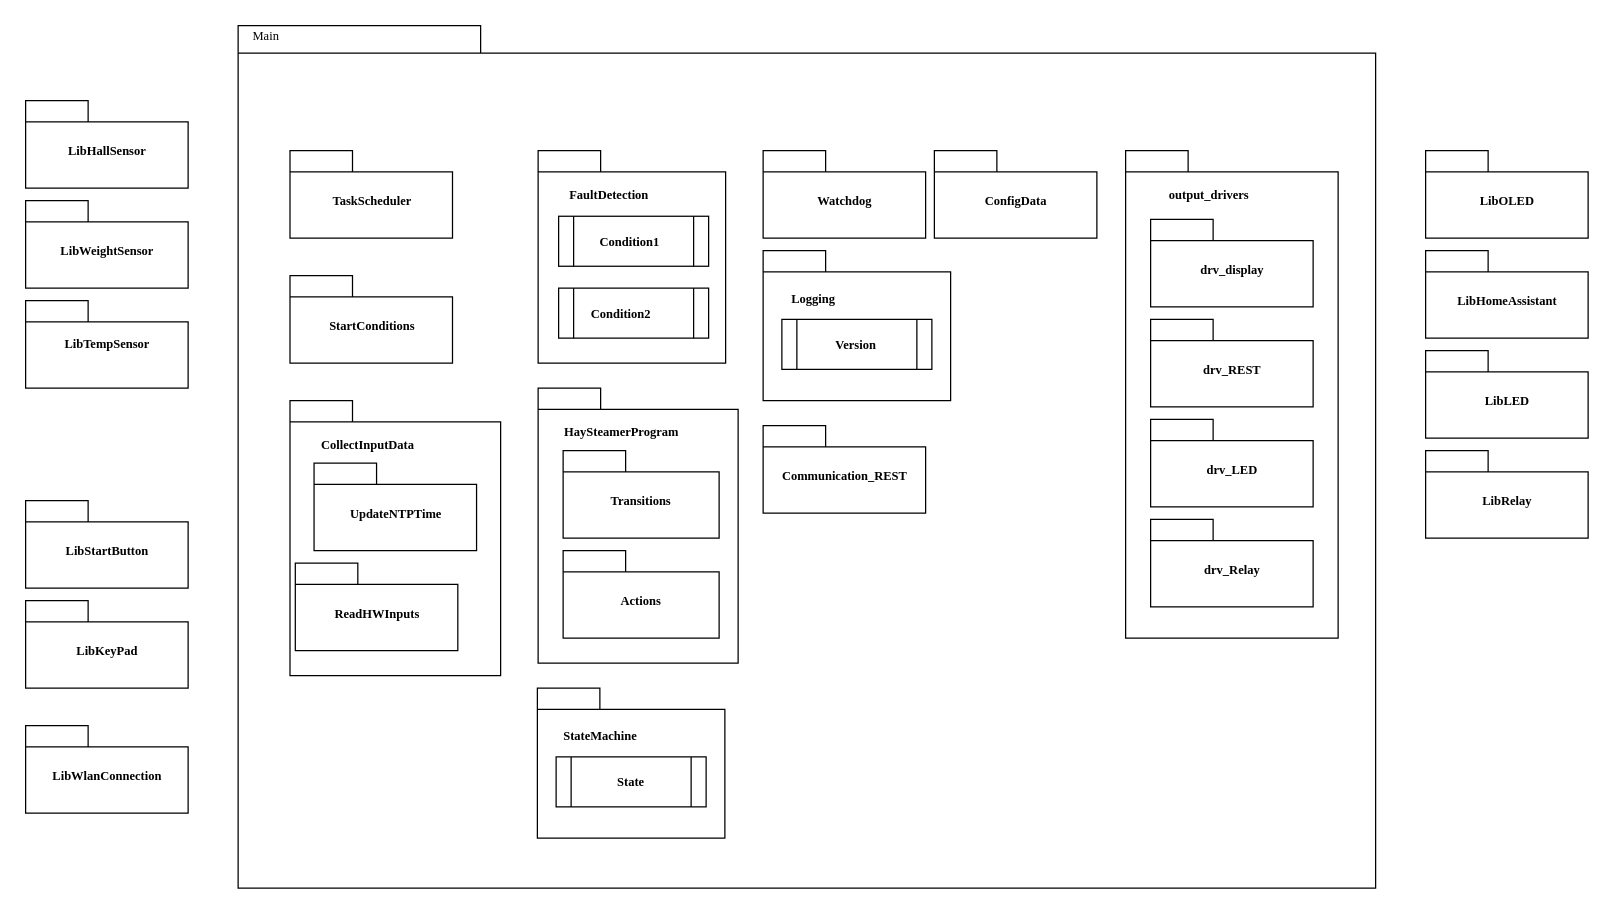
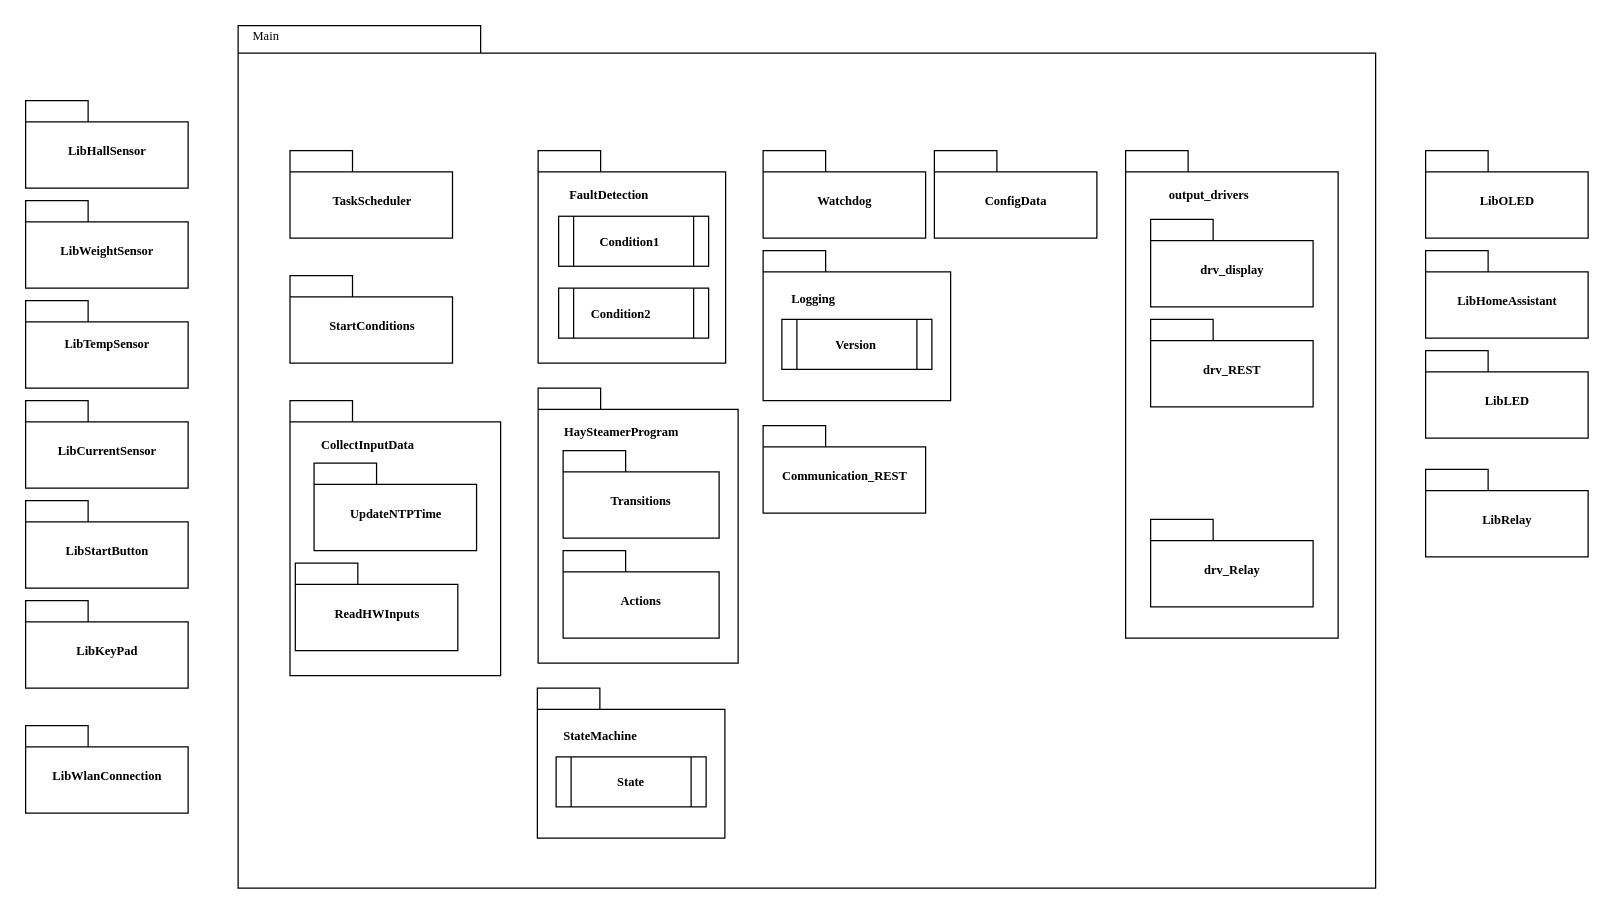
  <mxCell id="0" />
  <mxCell id="1" parent="0" />
  <mxCell id="2" value="" style="shape=folder;fontStyle=1;spacingTop=10;tabWidth=194;tabHeight=22;tabPosition=left;html=1;rounded=0;shadow=0;comic=0;labelBackgroundColor=none;strokeWidth=1;fillColor=none;fontFamily=Verdana;fontSize=10;align=center;fillOpacity=0;container=0;" parent="1" vertex="1"><mxGeometry x="190" y="20" width="910" height="690" as="geometry" /></mxCell>
  <mxCell id="3" value="" style="shape=folder;fontStyle=1;spacingTop=10;tabWidth=50;tabHeight=17;tabPosition=left;html=1;rounded=0;shadow=0;comic=0;labelBackgroundColor=none;strokeWidth=1;fontFamily=Verdana;fontSize=10;align=center;" vertex="1" parent="1"><mxGeometry x="900" y="120" width="170" height="390" as="geometry" /></mxCell>
  <mxCell id="4" value="" style="group" parent="1" vertex="1" connectable="0"><mxGeometry x="231.5" y="120" width="130" height="70" as="geometry" /></mxCell>
  <mxCell id="5" value="TaskScheduler" style="shape=folder;fontStyle=1;spacingTop=10;tabWidth=50;tabHeight=17;tabPosition=left;html=1;rounded=0;shadow=0;comic=0;labelBackgroundColor=none;strokeWidth=1;fontFamily=Verdana;fontSize=10;align=center;" parent="4" vertex="1"><mxGeometry width="130" height="70" as="geometry" /></mxCell>
  <mxCell id="6" value="Main" style="text;html=1;align=left;verticalAlign=top;spacingTop=-4;fontSize=10;fontFamily=Verdana" parent="1" vertex="1"><mxGeometry x="200" y="20" width="130" height="20" as="geometry" /></mxCell>
  <mxCell id="7" value="" style="group" vertex="1" connectable="0" parent="1"><mxGeometry x="20" y="240" width="130" height="70" as="geometry" /></mxCell>
  <mxCell id="8" value="LibTempSensor&lt;div&gt;&lt;br&gt;&lt;/div&gt;" style="shape=folder;fontStyle=1;spacingTop=10;tabWidth=50;tabHeight=17;tabPosition=left;html=1;rounded=0;shadow=0;comic=0;labelBackgroundColor=none;strokeWidth=1;fontFamily=Verdana;fontSize=10;align=center;" vertex="1" parent="7"><mxGeometry width="130" height="70" as="geometry" /></mxCell>
  <mxCell id="9" value="&lt;div&gt;LibWlanConnection&lt;/div&gt;" style="shape=folder;fontStyle=1;spacingTop=10;tabWidth=50;tabHeight=17;tabPosition=left;html=1;rounded=0;shadow=0;comic=0;labelBackgroundColor=none;strokeWidth=1;fontFamily=Verdana;fontSize=10;align=center;" vertex="1" parent="1"><mxGeometry x="20" y="580" width="130" height="70" as="geometry" /></mxCell>
  <mxCell id="10" value="LibStartButton" style="shape=folder;fontStyle=1;spacingTop=10;tabWidth=50;tabHeight=17;tabPosition=left;html=1;rounded=0;shadow=0;comic=0;labelBackgroundColor=none;strokeWidth=1;fontFamily=Verdana;fontSize=10;align=center;" vertex="1" parent="1"><mxGeometry x="20" y="400" width="130" height="70" as="geometry" /></mxCell>
  <mxCell id="11" value="&lt;div&gt;LibKeyPad&lt;/div&gt;" style="shape=folder;fontStyle=1;spacingTop=10;tabWidth=50;tabHeight=17;tabPosition=left;html=1;rounded=0;shadow=0;comic=0;labelBackgroundColor=none;strokeWidth=1;fontFamily=Verdana;fontSize=10;align=center;" vertex="1" parent="1"><mxGeometry x="20" y="480" width="130" height="70" as="geometry" /></mxCell>
  <mxCell id="12" value="&lt;div&gt;LibOLED&lt;/div&gt;" style="shape=folder;fontStyle=1;spacingTop=10;tabWidth=50;tabHeight=17;tabPosition=left;html=1;rounded=0;shadow=0;comic=0;labelBackgroundColor=none;strokeWidth=1;fontFamily=Verdana;fontSize=10;align=center;" vertex="1" parent="1"><mxGeometry x="1140" y="120" width="130" height="70" as="geometry" /></mxCell>
  <mxCell id="13" value="" style="group" vertex="1" connectable="0" parent="1"><mxGeometry x="20" y="320" width="130" height="70" as="geometry" /></mxCell>
+ <mxCell id="14" value="&lt;div&gt;LibCurrentSensor&lt;/div&gt;" style="shape=folder;fontStyle=1;spacingTop=10;tabWidth=50;tabHeight=17;tabPosition=left;html=1;rounded=0;shadow=0;comic=0;labelBackgroundColor=none;strokeWidth=1;fontFamily=Verdana;fontSize=10;align=center;" vertex="1" parent="13"><mxGeometry width="130" height="70" as="geometry" /></mxCell>
  <mxCell id="15" value="" style="group" vertex="1" connectable="0" parent="1"><mxGeometry x="610" y="120" width="130" height="70" as="geometry" /></mxCell>
  <mxCell id="16" value="Watchdog" style="shape=folder;fontStyle=1;spacingTop=10;tabWidth=50;tabHeight=17;tabPosition=left;html=1;rounded=0;shadow=0;comic=0;labelBackgroundColor=none;strokeWidth=1;fontFamily=Verdana;fontSize=10;align=center;" vertex="1" parent="15"><mxGeometry width="130" height="70" as="geometry" /></mxCell>
  <mxCell id="17" value="" style="group" vertex="1" connectable="0" parent="1"><mxGeometry x="231.5" y="320" width="168.5" height="250" as="geometry" /></mxCell>
  <mxCell id="18" value="" style="shape=folder;fontStyle=1;spacingTop=10;tabWidth=50;tabHeight=17;tabPosition=left;html=1;rounded=0;shadow=0;comic=0;labelBackgroundColor=none;strokeWidth=1;fontFamily=Verdana;fontSize=10;align=center;" vertex="1" parent="17"><mxGeometry width="168.5" height="220" as="geometry" /></mxCell>
  <mxCell id="19" value="&lt;font style=&quot;font-size: 10px;&quot; face=&quot;Verdana&quot;&gt;&lt;b style=&quot;background-color: light-dark(#ffffff, var(--ge-dark-color, #121212));&quot;&gt;CollectInputData&lt;/b&gt;&lt;/font&gt;" style="text;html=1;align=center;verticalAlign=middle;whiteSpace=wrap;rounded=0;" vertex="1" parent="17"><mxGeometry x="-4.4" y="20" width="134.4" height="30" as="geometry" /></mxCell>
  <mxCell id="20" value="&lt;div&gt;UpdateNTPTime&lt;/div&gt;" style="shape=folder;fontStyle=1;spacingTop=10;tabWidth=50;tabHeight=17;tabPosition=left;html=1;rounded=0;shadow=0;comic=0;labelBackgroundColor=none;strokeWidth=1;fontFamily=Verdana;fontSize=10;align=center;" vertex="1" parent="17"><mxGeometry x="19.25" y="50" width="130" height="70" as="geometry" /></mxCell>
  <mxCell id="21" value="ReadHWInputs" style="shape=folder;fontStyle=1;spacingTop=10;tabWidth=50;tabHeight=17;tabPosition=left;html=1;rounded=0;shadow=0;comic=0;labelBackgroundColor=none;strokeWidth=1;fontFamily=Verdana;fontSize=10;align=center;" vertex="1" parent="17"><mxGeometry x="4.25" y="130" width="130" height="70" as="geometry" /></mxCell>
  <mxCell id="22" value="drv_REST" style="shape=folder;fontStyle=1;spacingTop=10;tabWidth=50;tabHeight=17;tabPosition=left;html=1;rounded=0;shadow=0;comic=0;labelBackgroundColor=none;strokeWidth=1;fontFamily=Verdana;fontSize=10;align=center;" vertex="1" parent="1"><mxGeometry x="920" y="255" width="130" height="70" as="geometry" /></mxCell>
  <mxCell id="23" value="" style="group" vertex="1" connectable="0" parent="1"><mxGeometry x="747" y="120" width="130" height="70" as="geometry" /></mxCell>
  <mxCell id="24" value="ConfigData" style="shape=folder;fontStyle=1;spacingTop=10;tabWidth=50;tabHeight=17;tabPosition=left;html=1;rounded=0;shadow=0;comic=0;labelBackgroundColor=none;strokeWidth=1;fontFamily=Verdana;fontSize=10;align=center;" vertex="1" parent="23"><mxGeometry width="130" height="70" as="geometry" /></mxCell>
  <mxCell id="25" value="" style="group" vertex="1" connectable="0" parent="1"><mxGeometry x="610" y="200" width="150" height="210" as="geometry" /></mxCell>
  <mxCell id="26" value="" style="shape=folder;fontStyle=1;spacingTop=10;tabWidth=50;tabHeight=17;tabPosition=left;html=1;rounded=0;shadow=0;comic=0;labelBackgroundColor=none;strokeWidth=1;fontFamily=Verdana;fontSize=10;align=center;" vertex="1" parent="25"><mxGeometry width="150" height="120" as="geometry" /></mxCell>
  <mxCell id="27" value="" style="shape=process;whiteSpace=wrap;html=1;backgroundOutline=1;" vertex="1" parent="25"><mxGeometry x="15" y="55" width="120" height="40" as="geometry" /></mxCell>
  <mxCell id="28" value="&lt;font style=&quot;font-size: 10px;&quot; face=&quot;Verdana&quot;&gt;&lt;b style=&quot;background-color: light-dark(#ffffff, var(--ge-dark-color, #121212));&quot;&gt;Version&lt;/b&gt;&lt;/font&gt;" style="text;html=1;align=center;verticalAlign=middle;whiteSpace=wrap;rounded=0;" vertex="1" parent="25"><mxGeometry x="36.4" y="57.5" width="77.2" height="35" as="geometry" /></mxCell>
  <mxCell id="29" value="&lt;b style=&quot;font-family: Verdana; font-size: 10px; background-color: rgb(255, 255, 255);&quot;&gt;Logging&lt;/b&gt;" style="text;html=1;align=center;verticalAlign=middle;whiteSpace=wrap;rounded=0;" vertex="1" parent="25"><mxGeometry x="-9.4" y="20" width="99.4" height="35" as="geometry" /></mxCell>
  <mxCell id="30" value="Communication_REST" style="shape=folder;fontStyle=1;spacingTop=10;tabWidth=50;tabHeight=17;tabPosition=left;html=1;rounded=0;shadow=0;comic=0;labelBackgroundColor=none;strokeWidth=1;fontFamily=Verdana;fontSize=10;align=center;" vertex="1" parent="25"><mxGeometry y="140" width="130" height="70" as="geometry" /></mxCell>
  <mxCell id="31" value="" style="group" vertex="1" connectable="0" parent="1"><mxGeometry x="20" y="160" width="130" height="70" as="geometry" /></mxCell>
  <mxCell id="32" value="LibWeightSensor" style="shape=folder;fontStyle=1;spacingTop=10;tabWidth=50;tabHeight=17;tabPosition=left;html=1;rounded=0;shadow=0;comic=0;labelBackgroundColor=none;strokeWidth=1;fontFamily=Verdana;fontSize=10;align=center;" vertex="1" parent="31"><mxGeometry width="130" height="70" as="geometry" /></mxCell>
  <mxCell id="33" value="" style="group" vertex="1" connectable="0" parent="1"><mxGeometry x="20" y="80" width="130" height="70" as="geometry" /></mxCell>
  <mxCell id="34" value="LibHallSensor" style="shape=folder;fontStyle=1;spacingTop=10;tabWidth=50;tabHeight=17;tabPosition=left;html=1;rounded=0;shadow=0;comic=0;labelBackgroundColor=none;strokeWidth=1;fontFamily=Verdana;fontSize=10;align=center;" vertex="1" parent="33"><mxGeometry width="130" height="70" as="geometry" /></mxCell>
  <mxCell id="35" value="" style="group" vertex="1" connectable="0" parent="1"><mxGeometry x="920" y="175" width="130" height="70" as="geometry" /></mxCell>
  <mxCell id="36" value="drv_display" style="shape=folder;fontStyle=1;spacingTop=10;tabWidth=50;tabHeight=17;tabPosition=left;html=1;rounded=0;shadow=0;comic=0;labelBackgroundColor=none;strokeWidth=1;fontFamily=Verdana;fontSize=10;align=center;" vertex="1" parent="35"><mxGeometry width="130" height="70" as="geometry" /></mxCell>
  <mxCell id="37" value="&lt;div&gt;LibHomeAssistant&lt;/div&gt;" style="shape=folder;fontStyle=1;spacingTop=10;tabWidth=50;tabHeight=17;tabPosition=left;html=1;rounded=0;shadow=0;comic=0;labelBackgroundColor=none;strokeWidth=1;fontFamily=Verdana;fontSize=10;align=center;" vertex="1" parent="1"><mxGeometry x="1140" y="200" width="130" height="70" as="geometry" /></mxCell>
  <mxCell id="38" value="&lt;div&gt;LibLED&lt;/div&gt;" style="shape=folder;fontStyle=1;spacingTop=10;tabWidth=50;tabHeight=17;tabPosition=left;html=1;rounded=0;shadow=0;comic=0;labelBackgroundColor=none;strokeWidth=1;fontFamily=Verdana;fontSize=10;align=center;" vertex="1" parent="1"><mxGeometry x="1140" y="280" width="130" height="70" as="geometry" /></mxCell>
  <mxCell id="39" value="drv_Relay" style="shape=folder;fontStyle=1;spacingTop=10;tabWidth=50;tabHeight=17;tabPosition=left;html=1;rounded=0;shadow=0;comic=0;labelBackgroundColor=none;strokeWidth=1;fontFamily=Verdana;fontSize=10;align=center;" vertex="1" parent="1"><mxGeometry x="920" y="415" width="130" height="70" as="geometry" /></mxCell>
  <mxCell id="40" value="" style="group" vertex="1" connectable="0" parent="1"><mxGeometry x="231.5" y="220" width="130" height="70" as="geometry" /></mxCell>
  <mxCell id="41" value="StartConditions" style="shape=folder;fontStyle=1;spacingTop=10;tabWidth=50;tabHeight=17;tabPosition=left;html=1;rounded=0;shadow=0;comic=0;labelBackgroundColor=none;strokeWidth=1;fontFamily=Verdana;fontSize=10;align=center;" vertex="1" parent="40"><mxGeometry width="130" height="70" as="geometry" /></mxCell>
- <mxCell id="42" value="&lt;div&gt;LibRelay&lt;/div&gt;" style="shape=folder;fontStyle=1;spacingTop=10;tabWidth=50;tabHeight=17;tabPosition=left;html=1;rounded=0;shadow=0;comic=0;labelBackgroundColor=none;strokeWidth=1;fontFamily=Verdana;fontSize=10;align=center;" vertex="1" parent="1"><mxGeometry x="1140" y="360" width="130" height="70" as="geometry" /></mxCell>
- <mxCell id="43" value="drv_LED" style="shape=folder;fontStyle=1;spacingTop=10;tabWidth=50;tabHeight=17;tabPosition=left;html=1;rounded=0;shadow=0;comic=0;labelBackgroundColor=none;strokeWidth=1;fontFamily=Verdana;fontSize=10;align=center;" vertex="1" parent="1"><mxGeometry x="920" y="335" width="130" height="70" as="geometry" /></mxCell>
+ <mxCell id="42" value="&lt;div&gt;LibRelay&lt;/div&gt;" style="shape=folder;fontStyle=1;spacingTop=10;tabWidth=50;tabHeight=17;tabPosition=left;html=1;rounded=0;shadow=0;comic=0;labelBackgroundColor=none;strokeWidth=1;fontFamily=Verdana;fontSize=10;align=center;" vertex="1" parent="1"><mxGeometry x="1140" y="375" width="130" height="70" as="geometry" /></mxCell>
  <mxCell id="44" value="" style="group" vertex="1" connectable="0" parent="1"><mxGeometry x="430" y="310" width="240" height="220" as="geometry" /></mxCell>
  <mxCell id="45" value="" style="group" vertex="1" connectable="0" parent="44"><mxGeometry width="240" height="220" as="geometry" /></mxCell>
  <mxCell id="46" value="" style="shape=folder;fontStyle=1;spacingTop=10;tabWidth=50;tabHeight=17;tabPosition=left;html=1;rounded=0;shadow=0;comic=0;labelBackgroundColor=none;strokeWidth=1;fontFamily=Verdana;fontSize=10;align=center;" vertex="1" parent="45"><mxGeometry width="160" height="220" as="geometry" /></mxCell>
  <mxCell id="47" value="&lt;font style=&quot;font-size: 10px;&quot; face=&quot;Verdana&quot;&gt;&lt;b style=&quot;background-color: light-dark(#ffffff, var(--ge-dark-color, #121212));&quot;&gt;HaySteamerProgram&lt;/b&gt;&lt;/font&gt;" style="text;html=1;align=center;verticalAlign=middle;whiteSpace=wrap;rounded=0;" vertex="1" parent="45"><mxGeometry y="20" width="134.4" height="30" as="geometry" /></mxCell>
  <mxCell id="48" value="Transitions" style="shape=folder;fontStyle=1;spacingTop=10;tabWidth=50;tabHeight=17;tabPosition=left;html=1;rounded=0;shadow=0;comic=0;labelBackgroundColor=none;strokeWidth=1;fontFamily=Verdana;fontSize=10;align=center;" vertex="1" parent="45"><mxGeometry x="20" y="50" width="124.8" height="70" as="geometry" /></mxCell>
  <mxCell id="49" value="Actions" style="shape=folder;fontStyle=1;spacingTop=10;tabWidth=50;tabHeight=17;tabPosition=left;html=1;rounded=0;shadow=0;comic=0;labelBackgroundColor=none;strokeWidth=1;fontFamily=Verdana;fontSize=10;align=center;" vertex="1" parent="45"><mxGeometry x="20" y="130" width="124.8" height="70" as="geometry" /></mxCell>
  <mxCell id="50" value="" style="group" vertex="1" connectable="0" parent="1"><mxGeometry x="420" y="120" width="250" height="190" as="geometry" /></mxCell>
  <mxCell id="51" value="" style="group" vertex="1" connectable="0" parent="50"><mxGeometry width="250" height="190" as="geometry" /></mxCell>
  <mxCell id="52" value="" style="shape=folder;fontStyle=1;spacingTop=10;tabWidth=50;tabHeight=17;tabPosition=left;html=1;rounded=0;shadow=0;comic=0;labelBackgroundColor=none;strokeWidth=1;fontFamily=Verdana;fontSize=10;align=center;" vertex="1" parent="51"><mxGeometry x="10" width="150" height="170" as="geometry" /></mxCell>
  <mxCell id="53" value="&lt;b style=&quot;font-family: Verdana; font-size: 10px; background-color: rgb(255, 255, 255);&quot;&gt;FaultDetection&lt;/b&gt;" style="text;html=1;align=center;verticalAlign=middle;whiteSpace=wrap;rounded=0;" vertex="1" parent="51"><mxGeometry y="17.503" width="134.4" height="35" as="geometry" /></mxCell>
  <mxCell id="54" value="" style="shape=process;whiteSpace=wrap;html=1;backgroundOutline=1;" vertex="1" parent="51"><mxGeometry x="26.4" y="52.5" width="120" height="40" as="geometry" /></mxCell>
  <mxCell id="55" value="" style="shape=process;whiteSpace=wrap;html=1;backgroundOutline=1;" vertex="1" parent="51"><mxGeometry x="26.4" y="110" width="120" height="40" as="geometry" /></mxCell>
  <mxCell id="56" value="&lt;font style=&quot;font-size: 10px;&quot; face=&quot;Verdana&quot;&gt;&lt;b style=&quot;background-color: light-dark(#ffffff, var(--ge-dark-color, #121212));&quot;&gt;Condition1&lt;/b&gt;&lt;/font&gt;" style="text;html=1;align=center;verticalAlign=middle;whiteSpace=wrap;rounded=0;" vertex="1" parent="51"><mxGeometry x="50" y="55" width="67.2" height="35" as="geometry" /></mxCell>
  <mxCell id="57" value="&lt;font style=&quot;font-size: 10px;&quot; face=&quot;Verdana&quot;&gt;&lt;b style=&quot;background-color: light-dark(#ffffff, var(--ge-dark-color, #121212));&quot;&gt;Condition2&lt;/b&gt;&lt;/font&gt;" style="text;html=1;align=center;verticalAlign=middle;whiteSpace=wrap;rounded=0;" vertex="1" parent="51"><mxGeometry x="37.8" y="112.5" width="77.2" height="35" as="geometry" /></mxCell>
  <mxCell id="58" value="&lt;font style=&quot;font-size: 10px;&quot; face=&quot;Verdana&quot;&gt;&lt;b style=&quot;background-color: light-dark(#ffffff, var(--ge-dark-color, #121212));&quot;&gt;output_drivers&lt;/b&gt;&lt;/font&gt;" style="text;html=1;align=center;verticalAlign=middle;whiteSpace=wrap;rounded=0;" vertex="1" parent="1"><mxGeometry x="900" y="140" width="134.4" height="30" as="geometry" /></mxCell>
  <mxCell id="59" value="" style="shape=folder;fontStyle=1;spacingTop=10;tabWidth=50;tabHeight=17;tabPosition=left;html=1;rounded=0;shadow=0;comic=0;labelBackgroundColor=none;strokeWidth=1;fontFamily=Verdana;fontSize=10;align=center;" vertex="1" parent="1"><mxGeometry x="429.4" y="550" width="150" height="120" as="geometry" /></mxCell>
  <mxCell id="60" value="" style="shape=process;whiteSpace=wrap;html=1;backgroundOutline=1;" vertex="1" parent="1"><mxGeometry x="444.4" y="605" width="120" height="40" as="geometry" /></mxCell>
  <mxCell id="61" value="&lt;font style=&quot;font-size: 10px;&quot; face=&quot;Verdana&quot;&gt;&lt;b style=&quot;background-color: light-dark(#ffffff, var(--ge-dark-color, #121212));&quot;&gt;State&lt;/b&gt;&lt;/font&gt;" style="text;html=1;align=center;verticalAlign=middle;whiteSpace=wrap;rounded=0;" vertex="1" parent="1"><mxGeometry x="465.8" y="607.5" width="77.2" height="35" as="geometry" /></mxCell>
  <mxCell id="62" value="&lt;b style=&quot;font-family: Verdana; font-size: 10px; background-color: rgb(255, 255, 255);&quot;&gt;StateMachine&lt;/b&gt;" style="text;html=1;align=center;verticalAlign=middle;whiteSpace=wrap;rounded=0;" vertex="1" parent="1"><mxGeometry x="420" y="570" width="120" height="35" as="geometry" /></mxCell>
